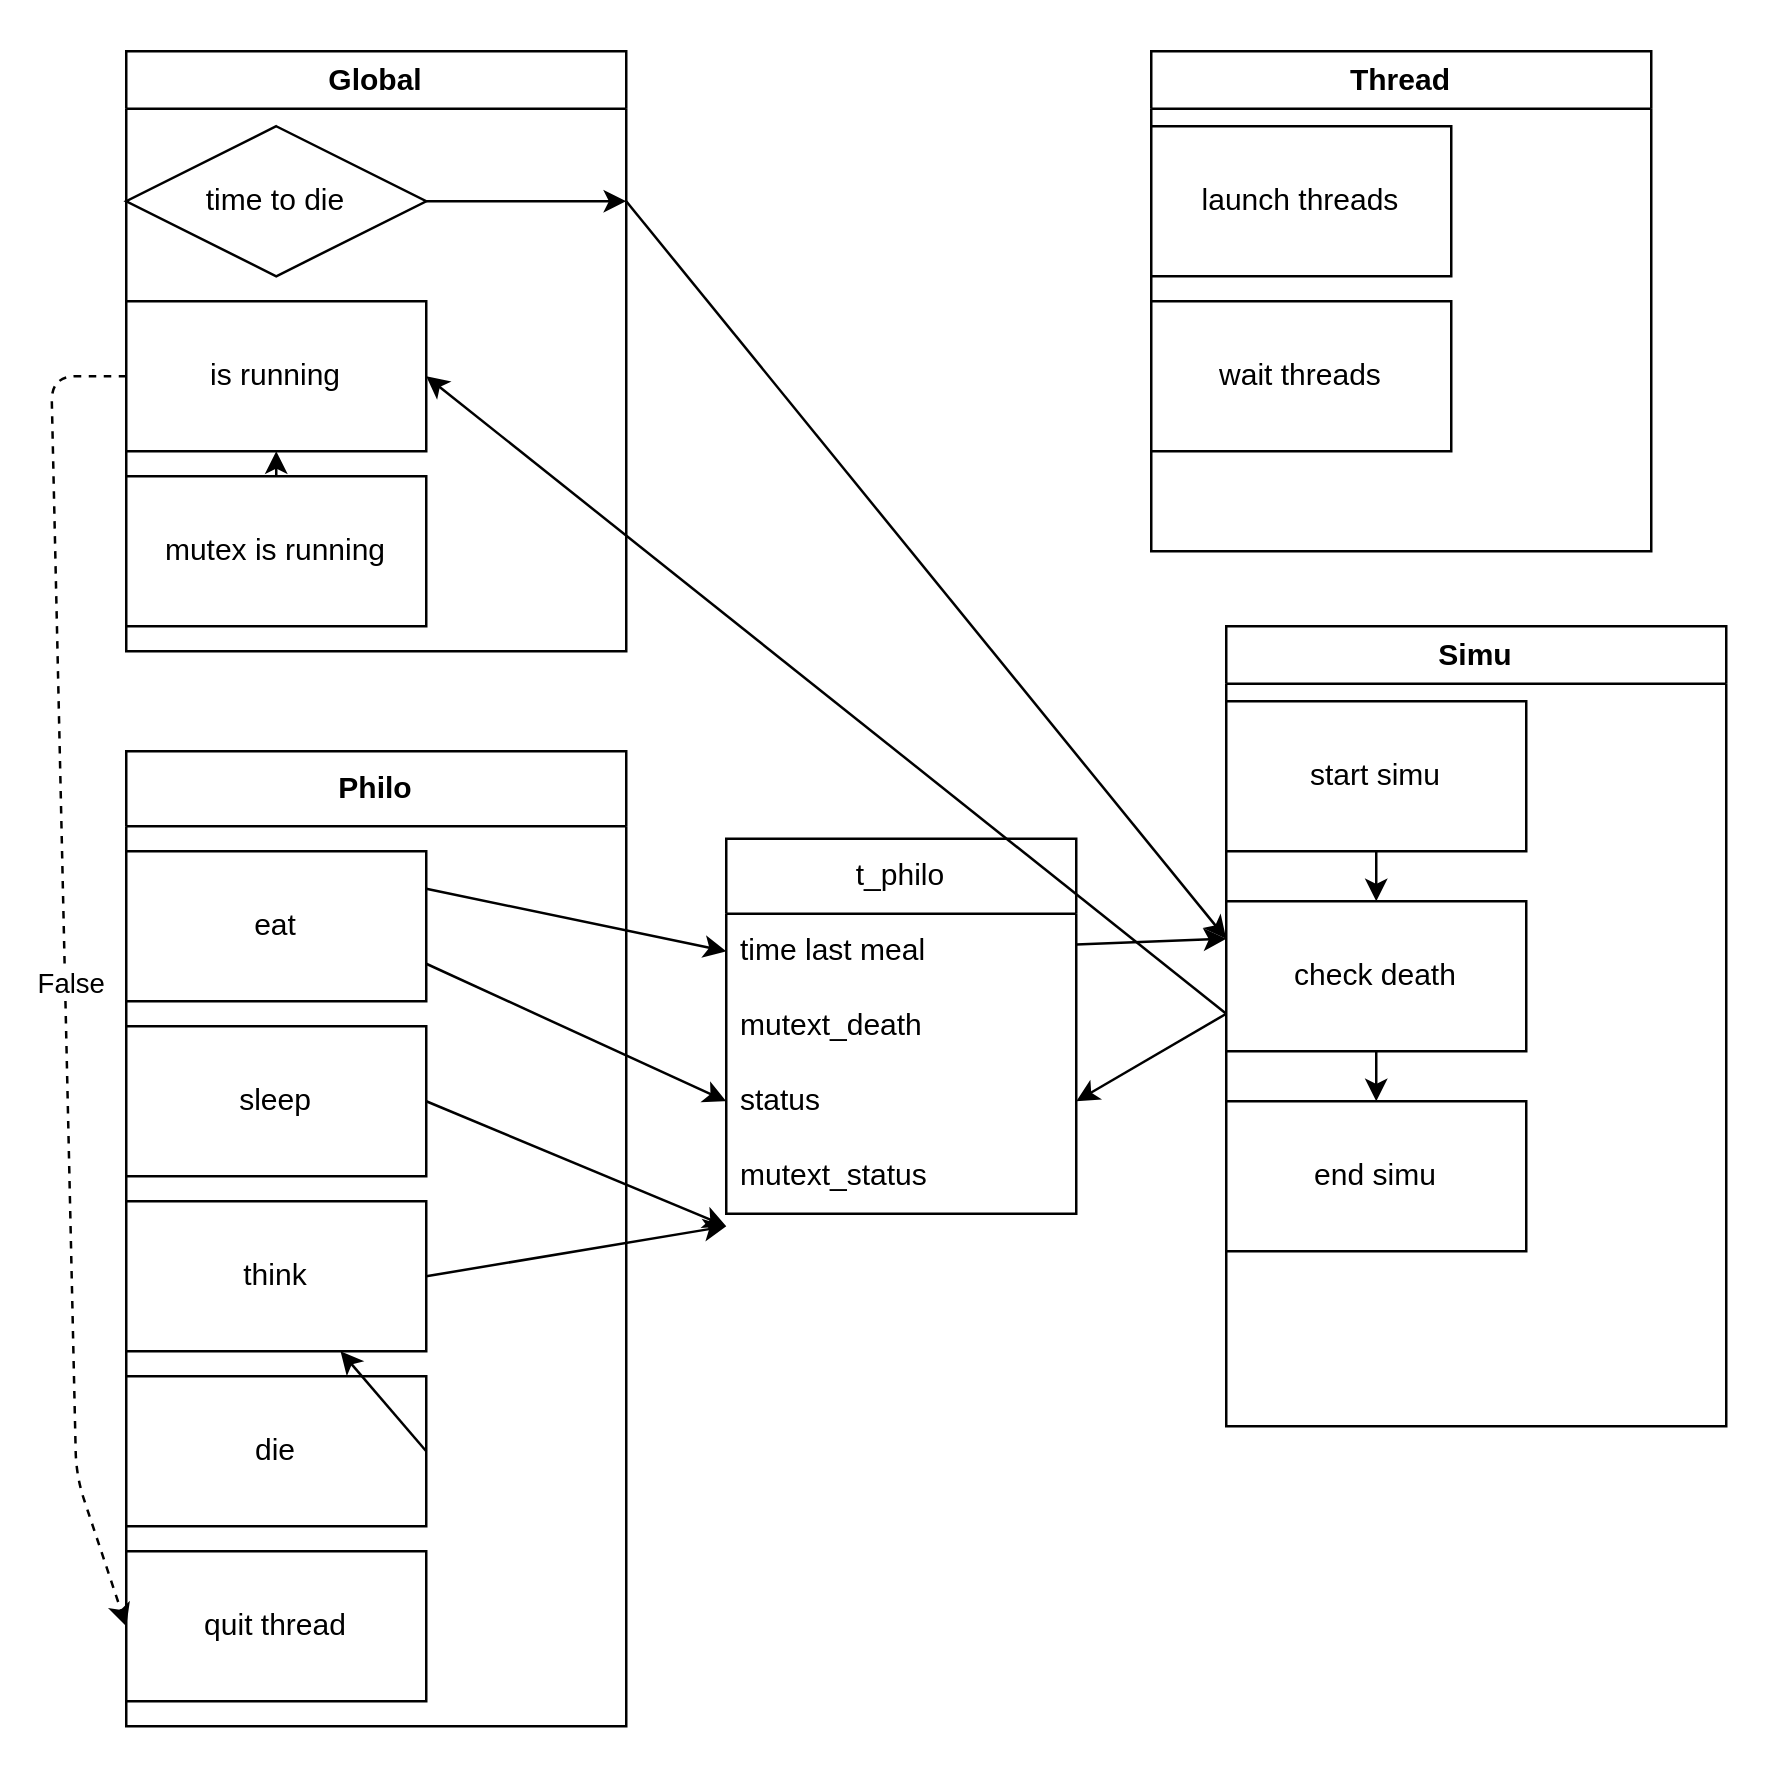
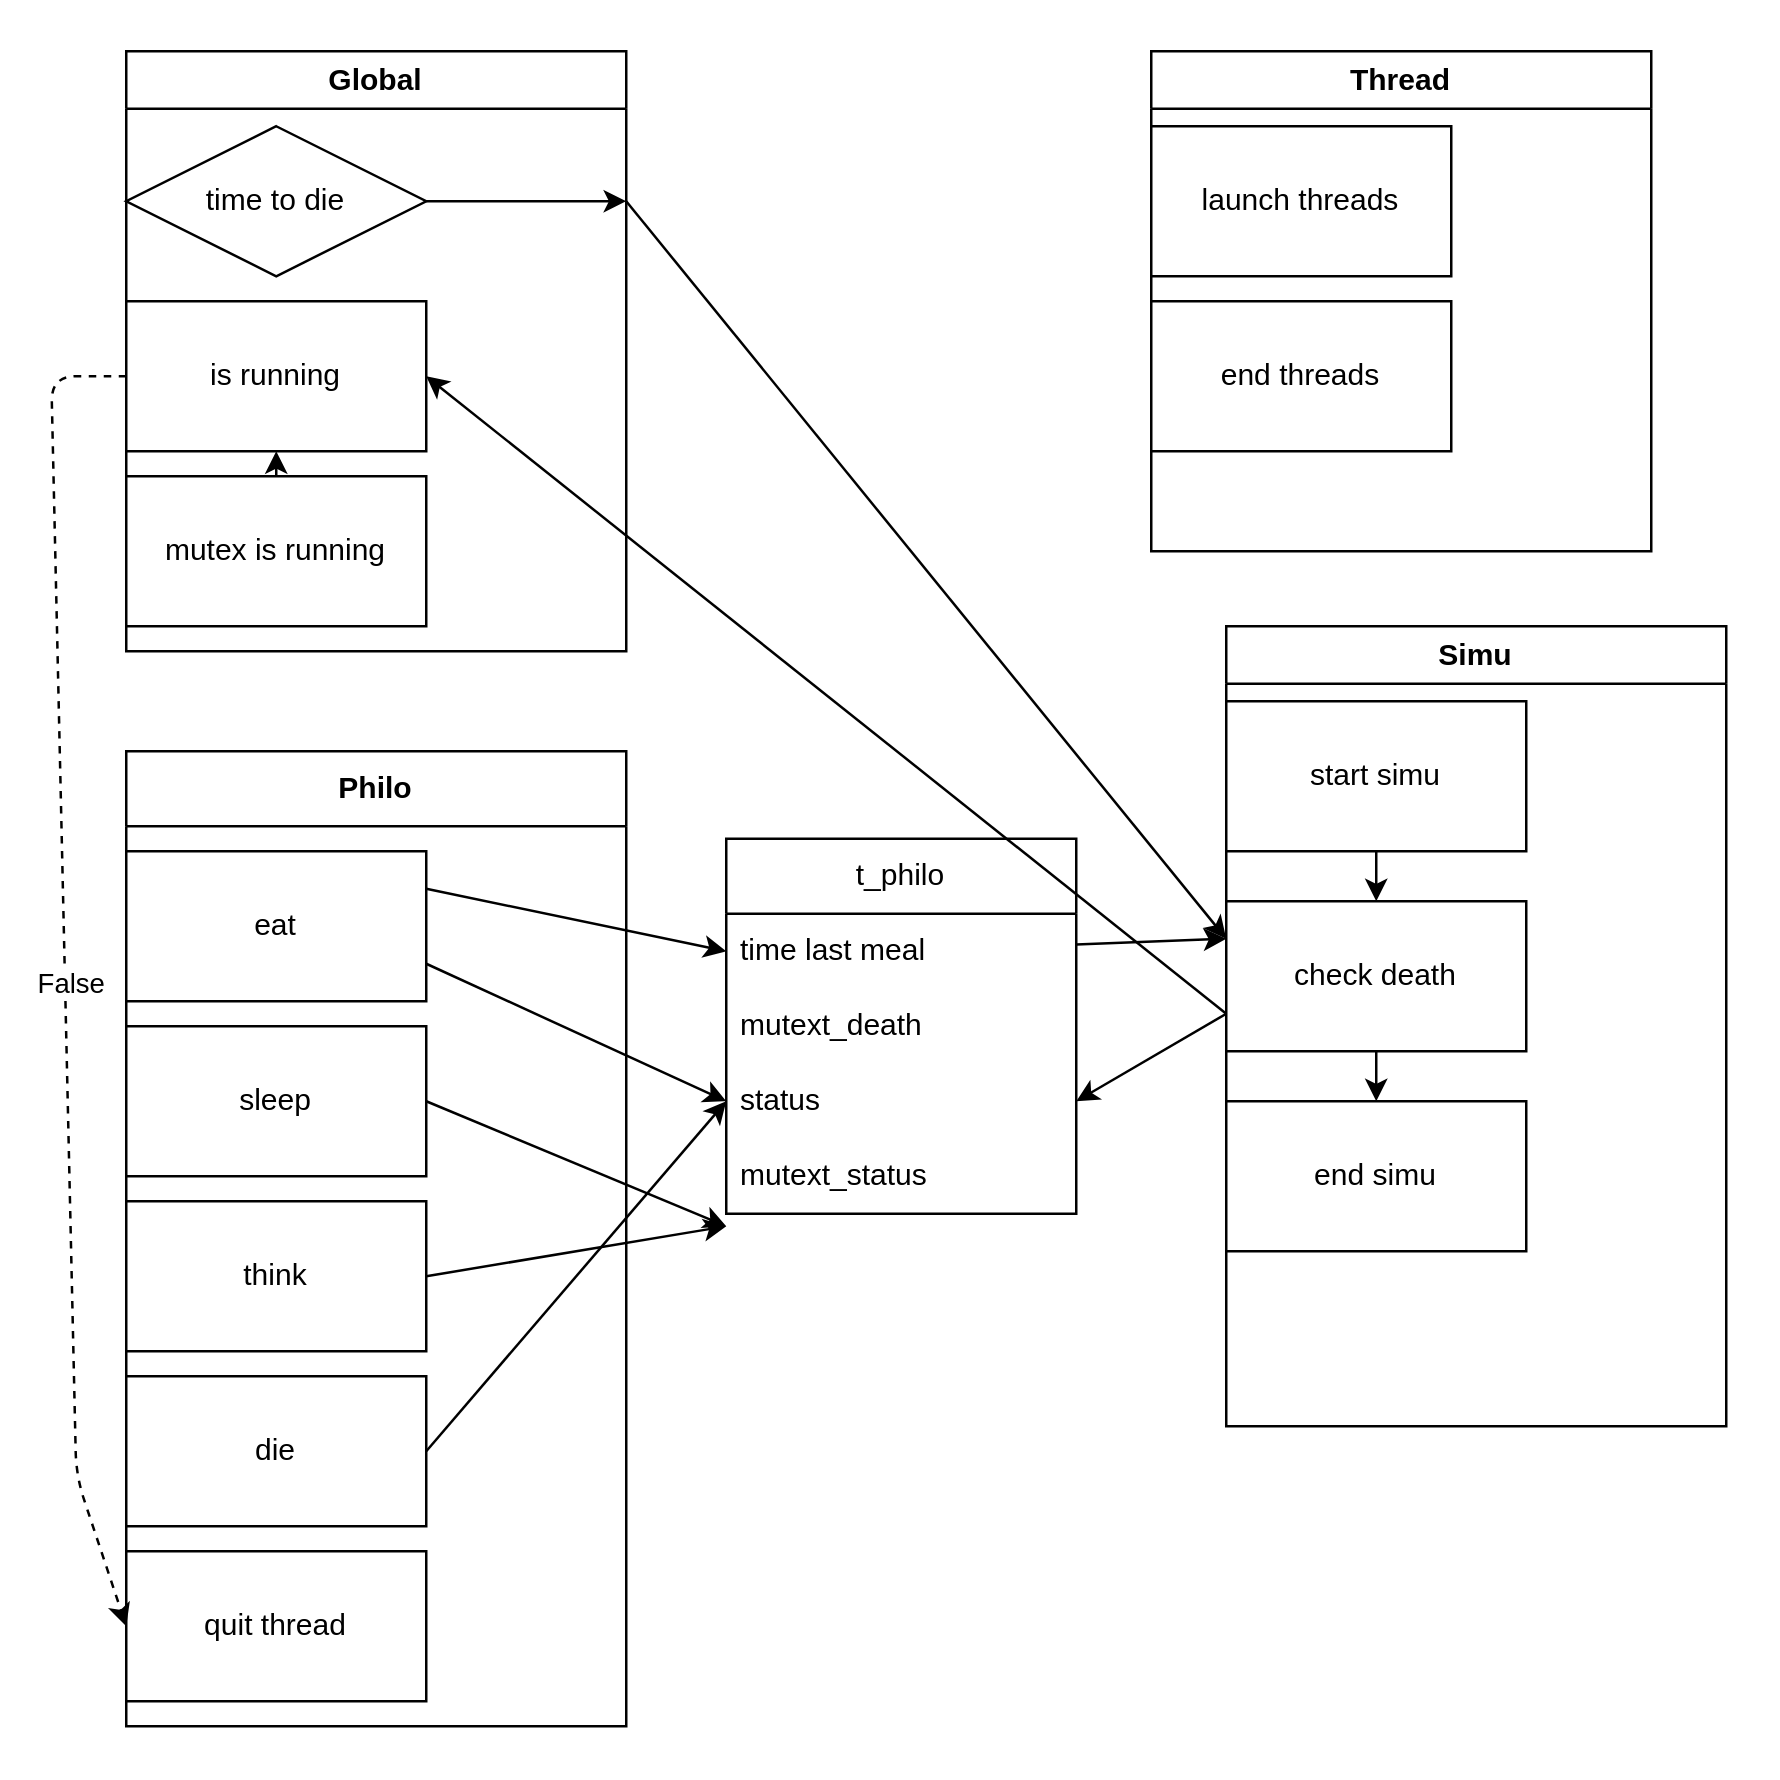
  <mxCell id="0" />
  <mxCell id="1" parent="0" />
  <mxCell id="2" style="edgeStyle=none;html=1;exitX=1;exitY=0.25;exitDx=0;exitDy=0;entryX=0;entryY=0.25;entryDx=0;entryDy=0;" edge="1" parent="1" source="3" target="11"><mxGeometry relative="1" as="geometry" /></mxCell>
  <mxCell id="3" value="Global" style="swimlane;whiteSpace=wrap;html=1;" parent="1" vertex="1"><mxGeometry x="50" y="20" width="200" height="240" as="geometry" /></mxCell>
  <mxCell id="4" style="edgeStyle=none;html=1;entryX=1;entryY=0.25;entryDx=0;entryDy=0;" edge="1" parent="3" source="5" target="3"><mxGeometry relative="1" as="geometry"><mxPoint x="200" y="60" as="targetPoint" /></mxGeometry></mxCell>
  <mxCell id="5" value="time to die" style="rhombus;whiteSpace=wrap;html=1;" vertex="1" parent="3"><mxGeometry y="30" width="120" height="60" as="geometry" /></mxCell>
  <mxCell id="6" value="is running" style="rounded=0;whiteSpace=wrap;html=1;" vertex="1" parent="3"><mxGeometry y="100" width="120" height="60" as="geometry" /></mxCell>
  <mxCell id="7" style="edgeStyle=none;html=1;exitX=0.5;exitY=0;exitDx=0;exitDy=0;entryX=0.5;entryY=1;entryDx=0;entryDy=0;" edge="1" parent="3" source="8" target="6"><mxGeometry relative="1" as="geometry" /></mxCell>
  <mxCell id="8" value="mutex is running" style="rounded=0;whiteSpace=wrap;html=1;" vertex="1" parent="3"><mxGeometry y="170" width="120" height="60" as="geometry" /></mxCell>
  <mxCell id="9" value="Simu" style="swimlane;whiteSpace=wrap;html=1;" parent="1" vertex="1"><mxGeometry x="490" y="250" width="200" height="320" as="geometry" /></mxCell>
  <mxCell id="10" value="start simu" style="rounded=0;whiteSpace=wrap;html=1;" parent="9" vertex="1"><mxGeometry y="30" width="120" height="60" as="geometry" /></mxCell>
  <mxCell id="11" value="check death" style="rounded=0;whiteSpace=wrap;html=1;" parent="9" vertex="1"><mxGeometry y="110" width="120" height="60" as="geometry" /></mxCell>
  <mxCell id="12" value="" style="edgeStyle=none;html=1;" parent="9" source="10" target="11" edge="1"><mxGeometry relative="1" as="geometry" /></mxCell>
  <mxCell id="13" value="end simu" style="rounded=0;whiteSpace=wrap;html=1;" parent="9" vertex="1"><mxGeometry y="190" width="120" height="60" as="geometry" /></mxCell>
  <mxCell id="14" value="" style="edgeStyle=none;html=1;" parent="9" source="11" target="13" edge="1"><mxGeometry relative="1" as="geometry" /></mxCell>
  <mxCell id="15" value="Thread" style="swimlane;whiteSpace=wrap;html=1;" parent="1" vertex="1"><mxGeometry x="460" y="20" width="200" height="200" as="geometry" /></mxCell>
  <mxCell id="16" value="launch threads" style="rounded=0;whiteSpace=wrap;html=1;" vertex="1" parent="15"><mxGeometry y="30" width="120" height="60" as="geometry" /></mxCell>
- <mxCell id="17" value="wait threads" style="rounded=0;whiteSpace=wrap;html=1;" vertex="1" parent="15"><mxGeometry y="100" width="120" height="60" as="geometry" /></mxCell>
+ <mxCell id="17" value="end threads" style="rounded=0;whiteSpace=wrap;html=1;" vertex="1" parent="15"><mxGeometry y="100" width="120" height="60" as="geometry" /></mxCell>
  <mxCell id="18" value="Philo" style="swimlane;whiteSpace=wrap;html=1;startSize=30;" parent="1" vertex="1"><mxGeometry x="50" y="300" width="200" height="390" as="geometry" /></mxCell>
  <mxCell id="19" value="eat" style="rounded=0;whiteSpace=wrap;html=1;" parent="18" vertex="1"><mxGeometry y="40" width="120" height="60" as="geometry" /></mxCell>
  <mxCell id="20" style="edgeStyle=none;html=1;exitX=1;exitY=0.5;exitDx=0;exitDy=0;" edge="1" parent="18" source="21"><mxGeometry relative="1" as="geometry"><mxPoint x="240" y="190" as="targetPoint" /></mxGeometry></mxCell>
  <mxCell id="21" value="sleep" style="rounded=0;whiteSpace=wrap;html=1;" parent="18" vertex="1"><mxGeometry y="110" width="120" height="60" as="geometry" /></mxCell>
  <mxCell id="22" style="edgeStyle=none;html=1;exitX=1;exitY=0.5;exitDx=0;exitDy=0;" edge="1" parent="18" source="23"><mxGeometry relative="1" as="geometry"><mxPoint x="240" y="190" as="targetPoint" /></mxGeometry></mxCell>
  <mxCell id="23" value="think" style="rounded=0;whiteSpace=wrap;html=1;" parent="18" vertex="1"><mxGeometry y="180" width="120" height="60" as="geometry" /></mxCell>
  <mxCell id="24" value="die" style="rounded=0;whiteSpace=wrap;html=1;" parent="18" vertex="1"><mxGeometry y="250" width="120" height="60" as="geometry" /></mxCell>
  <mxCell id="25" value="quit thread" style="whiteSpace=wrap;html=1;rounded=0;" vertex="1" parent="18"><mxGeometry y="320" width="120" height="60" as="geometry" /></mxCell>
  <mxCell id="26" value="t_philo" style="swimlane;fontStyle=0;childLayout=stackLayout;horizontal=1;startSize=30;horizontalStack=0;resizeParent=1;resizeParentMax=0;resizeLast=0;collapsible=1;marginBottom=0;whiteSpace=wrap;html=1;" vertex="1" parent="1"><mxGeometry x="290" y="335" width="140" height="150" as="geometry" /></mxCell>
  <mxCell id="27" value="time last meal" style="text;strokeColor=none;fillColor=none;align=left;verticalAlign=middle;spacingLeft=4;spacingRight=4;overflow=hidden;points=[[0,0.5],[1,0.5]];portConstraint=eastwest;rotatable=0;whiteSpace=wrap;html=1;" vertex="1" parent="26"><mxGeometry y="30" width="140" height="30" as="geometry" /></mxCell>
  <mxCell id="28" value="mutext_death" style="text;strokeColor=none;fillColor=none;align=left;verticalAlign=middle;spacingLeft=4;spacingRight=4;overflow=hidden;points=[[0,0.5],[1,0.5]];portConstraint=eastwest;rotatable=0;whiteSpace=wrap;html=1;" vertex="1" parent="26"><mxGeometry y="60" width="140" height="30" as="geometry" /></mxCell>
  <mxCell id="29" value="status" style="text;strokeColor=none;fillColor=none;align=left;verticalAlign=middle;spacingLeft=4;spacingRight=4;overflow=hidden;points=[[0,0.5],[1,0.5]];portConstraint=eastwest;rotatable=0;whiteSpace=wrap;html=1;" vertex="1" parent="26"><mxGeometry y="90" width="140" height="30" as="geometry" /></mxCell>
  <mxCell id="30" value="mutext_status" style="text;strokeColor=none;fillColor=none;align=left;verticalAlign=middle;spacingLeft=4;spacingRight=4;overflow=hidden;points=[[0,0.5],[1,0.5]];portConstraint=eastwest;rotatable=0;whiteSpace=wrap;html=1;" vertex="1" parent="26"><mxGeometry y="120" width="140" height="30" as="geometry" /></mxCell>
  <mxCell id="31" style="edgeStyle=none;html=1;entryX=0;entryY=0.5;entryDx=0;entryDy=0;exitX=1;exitY=0.25;exitDx=0;exitDy=0;" edge="1" parent="1" source="19" target="27"><mxGeometry relative="1" as="geometry" /></mxCell>
  <mxCell id="32" style="edgeStyle=none;html=1;exitX=1;exitY=0.75;exitDx=0;exitDy=0;entryX=0;entryY=0.5;entryDx=0;entryDy=0;" edge="1" parent="1" source="19" target="29"><mxGeometry relative="1" as="geometry" /></mxCell>
- <mxCell id="33" style="edgeStyle=none;html=1;exitX=1;exitY=0.5;exitDx=0;exitDy=0;" edge="1" parent="1" source="24" target="23"><mxGeometry relative="1" as="geometry" /></mxCell>
+ <mxCell id="33" style="edgeStyle=none;html=1;exitX=1;exitY=0.5;exitDx=0;exitDy=0;entryX=0;entryY=0.5;entryDx=0;entryDy=0;" edge="1" parent="1" source="24" target="29"><mxGeometry relative="1" as="geometry" /></mxCell>
  <mxCell id="34" style="edgeStyle=none;html=1;entryX=0;entryY=0.25;entryDx=0;entryDy=0;" edge="1" parent="1" source="27" target="11"><mxGeometry relative="1" as="geometry" /></mxCell>
  <mxCell id="35" style="edgeStyle=none;html=1;exitX=0;exitY=0.75;exitDx=0;exitDy=0;entryX=1;entryY=0.5;entryDx=0;entryDy=0;" edge="1" parent="1" source="11" target="29"><mxGeometry relative="1" as="geometry" /></mxCell>
  <mxCell id="36" style="edgeStyle=none;html=1;exitX=0;exitY=0.75;exitDx=0;exitDy=0;entryX=1;entryY=0.5;entryDx=0;entryDy=0;" edge="1" parent="1" source="11" target="6"><mxGeometry relative="1" as="geometry" /></mxCell>
  <mxCell id="37" style="edgeStyle=none;html=1;exitX=0;exitY=0.5;exitDx=0;exitDy=0;entryX=0;entryY=0.5;entryDx=0;entryDy=0;dashed=1;" edge="1" parent="1" source="6" target="25"><mxGeometry relative="1" as="geometry"><Array as="points"><mxPoint x="20" y="150" /><mxPoint x="30" y="590" /></Array></mxGeometry></mxCell>
  <mxCell id="38" value="False" style="edgeLabel;html=1;align=center;verticalAlign=middle;resizable=0;points=[];" vertex="1" connectable="0" parent="37"><mxGeometry x="0.024" y="2" relative="1" as="geometry"><mxPoint as="offset" /></mxGeometry></mxCell>
